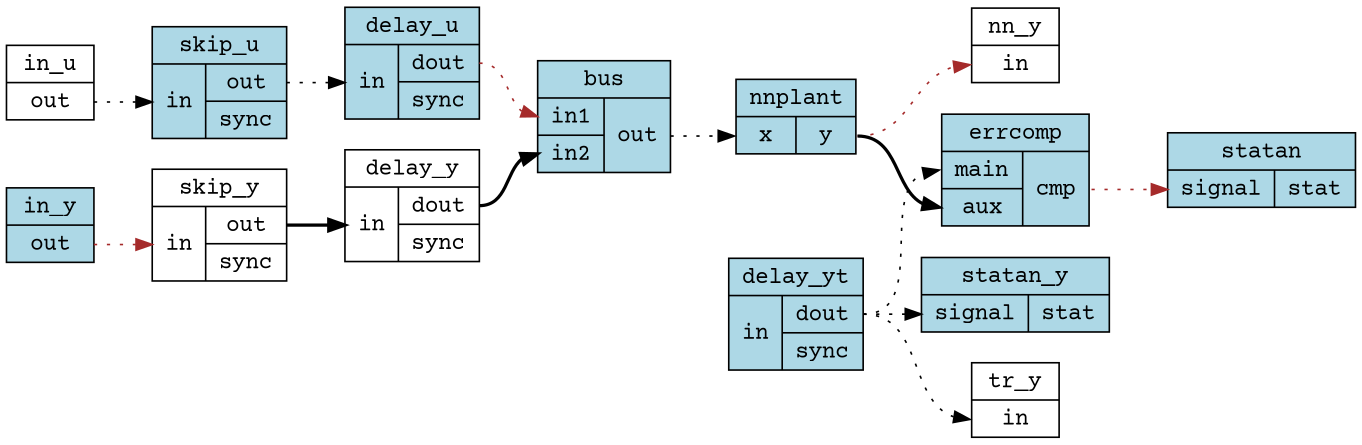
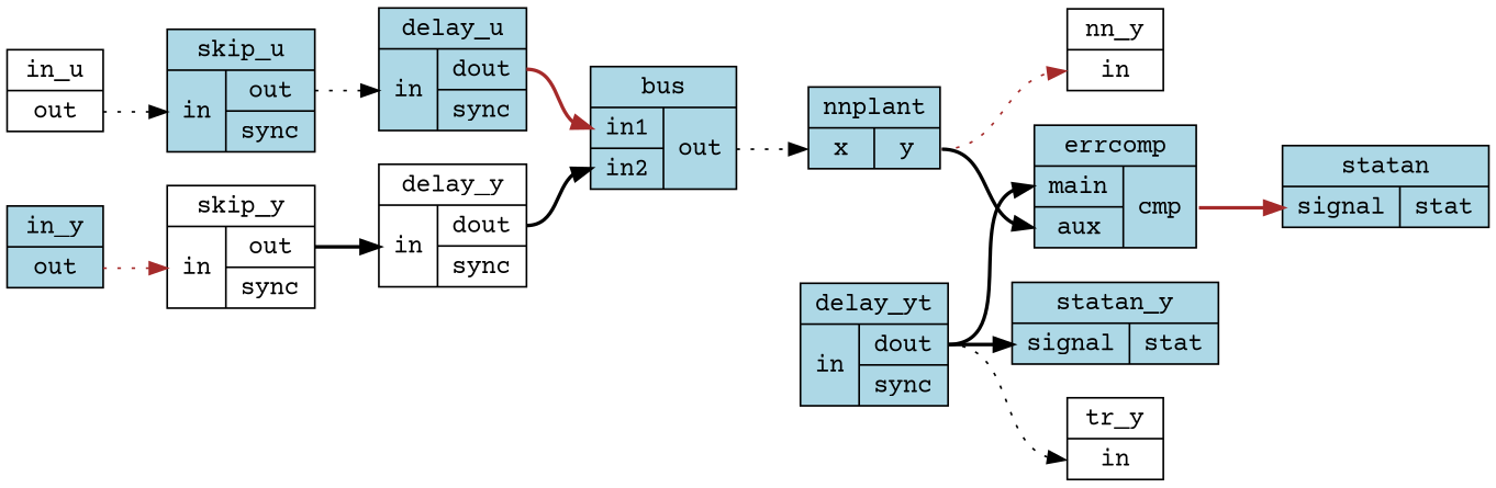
  digraph {
    fontname="Courier Prime"
    rankdir=LR
    node [fillcolor=lightblue fontname="Courier Prime" shape=record style=filled]
    edge [color=black fontname="Courier Prime" headport=in style=dotted tailport=out]
    n1 [fillcolor=white label="in_u|{{<out>out}}"]
    n2 [label="skip_u|{{<in>in}|{<out>out|<sync>sync}}"]
    n3 [label="delay_u|{{<in>in}|{<dout>dout|<sync>sync}}"]
    n4 [label="bus|{{<in1>in1|<in2>in2}|{<out>out}}"]
    n5 [label="nnplant|{{<x>x}|{<y>y}}"]
    n6 [label="in_y|{{<out>out}}"]
    n7 [fillcolor=white label="skip_y|{{<in>in}|{<out>out|<sync>sync}}"]
    n8 [fillcolor=white label="delay_y|{{<in>in}|{<dout>dout|<sync>sync}}"]
    n9 [fillcolor=white label="nn_y|{{<in>in}}"]
    n10 [label="errcomp|{{<main>main|<aux>aux}|{<cmp>cmp}}"]
    n11 [label="statan|{{<signal>signal}|{<stat>stat}}"]
    n12 [label="delay_yt|{{<in>in}|{<dout>dout|<sync>sync}}"]
    n13 [label="statan_y|{{<signal>signal}|{<stat>stat}}"]
    n14 [fillcolor=white label="tr_y|{{<in>in}}"]
    n1 -> n2
    n2 -> n3
-   n3 -> n4 [color=brown headport=in1 tailport=dout]
+   n3 -> n4 [color=brown headport=in1 style=bold tailport=dout]
    n4 -> n5 [headport=x]
    n5 -> n9 [color=brown tailport=y]
    n5 -> n10 [headport=aux style=bold tailport=y]
    n6 -> n7 [color=brown]
    n7 -> n8 [style=bold]
    n8 -> n4 [headport=in2 style=bold tailport=dout]
-   n10 -> n11 [color=brown headport=signal tailport=cmp]
-   n12 -> n10 [headport=main tailport=dout]
-   n12 -> n13 [headport=signal tailport=dout]
+   n10 -> n11 [color=brown headport=signal style=bold tailport=cmp]
+   n12 -> n10 [headport=main style=bold tailport=dout]
+   n12 -> n13 [headport=signal style=bold tailport=dout]
    n12 -> n14 [tailport=dout]
  }
